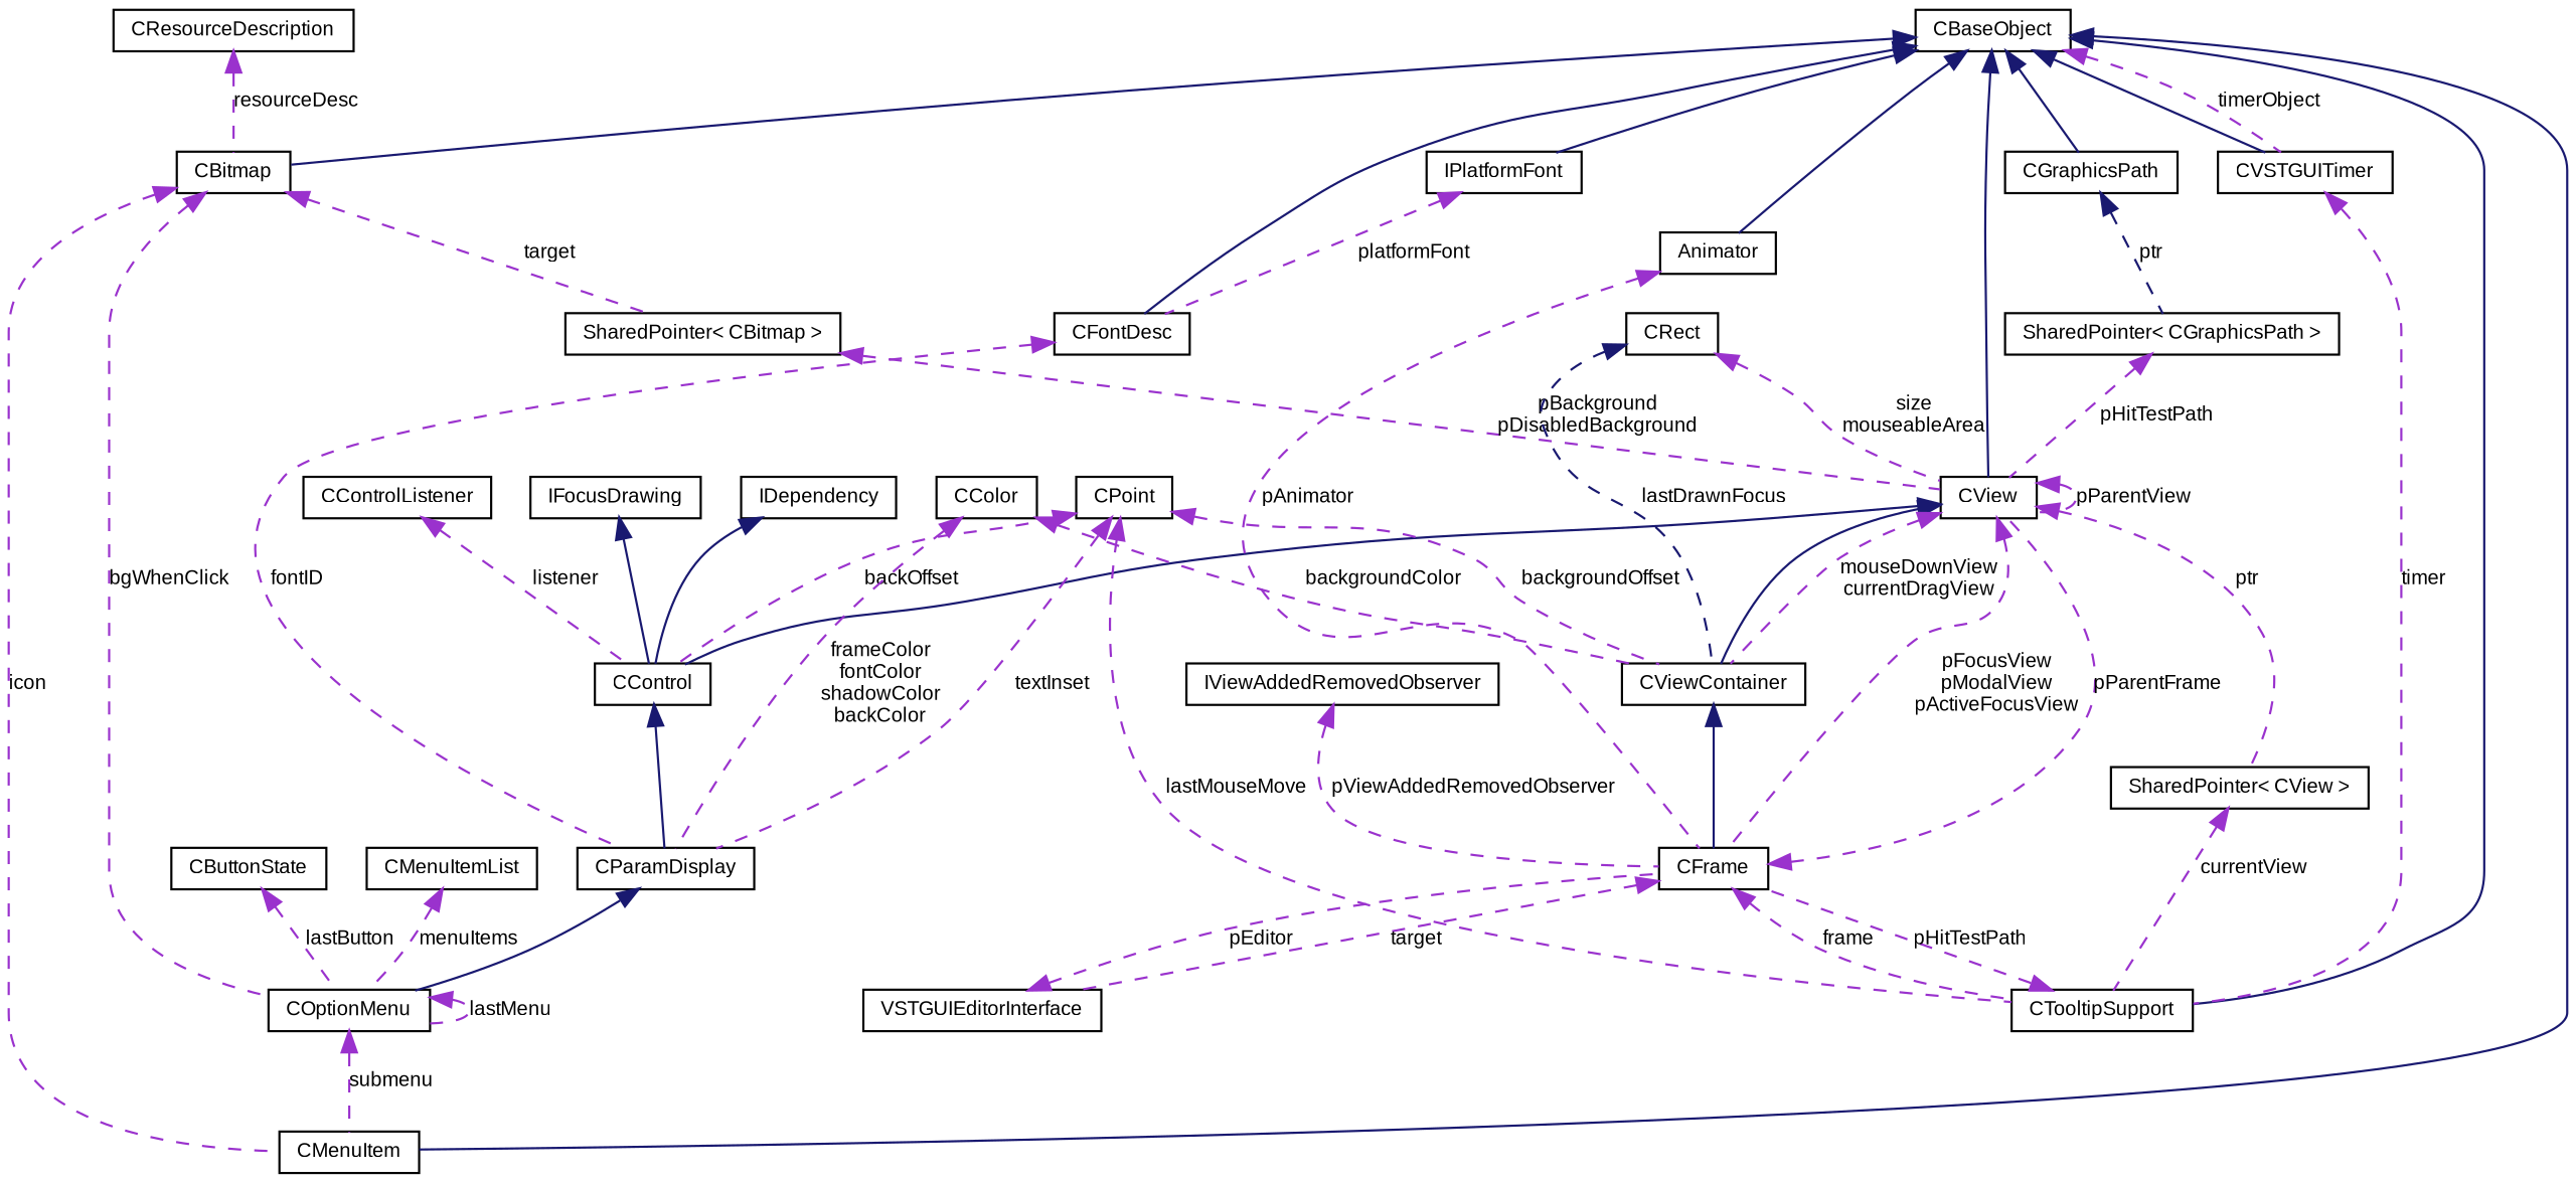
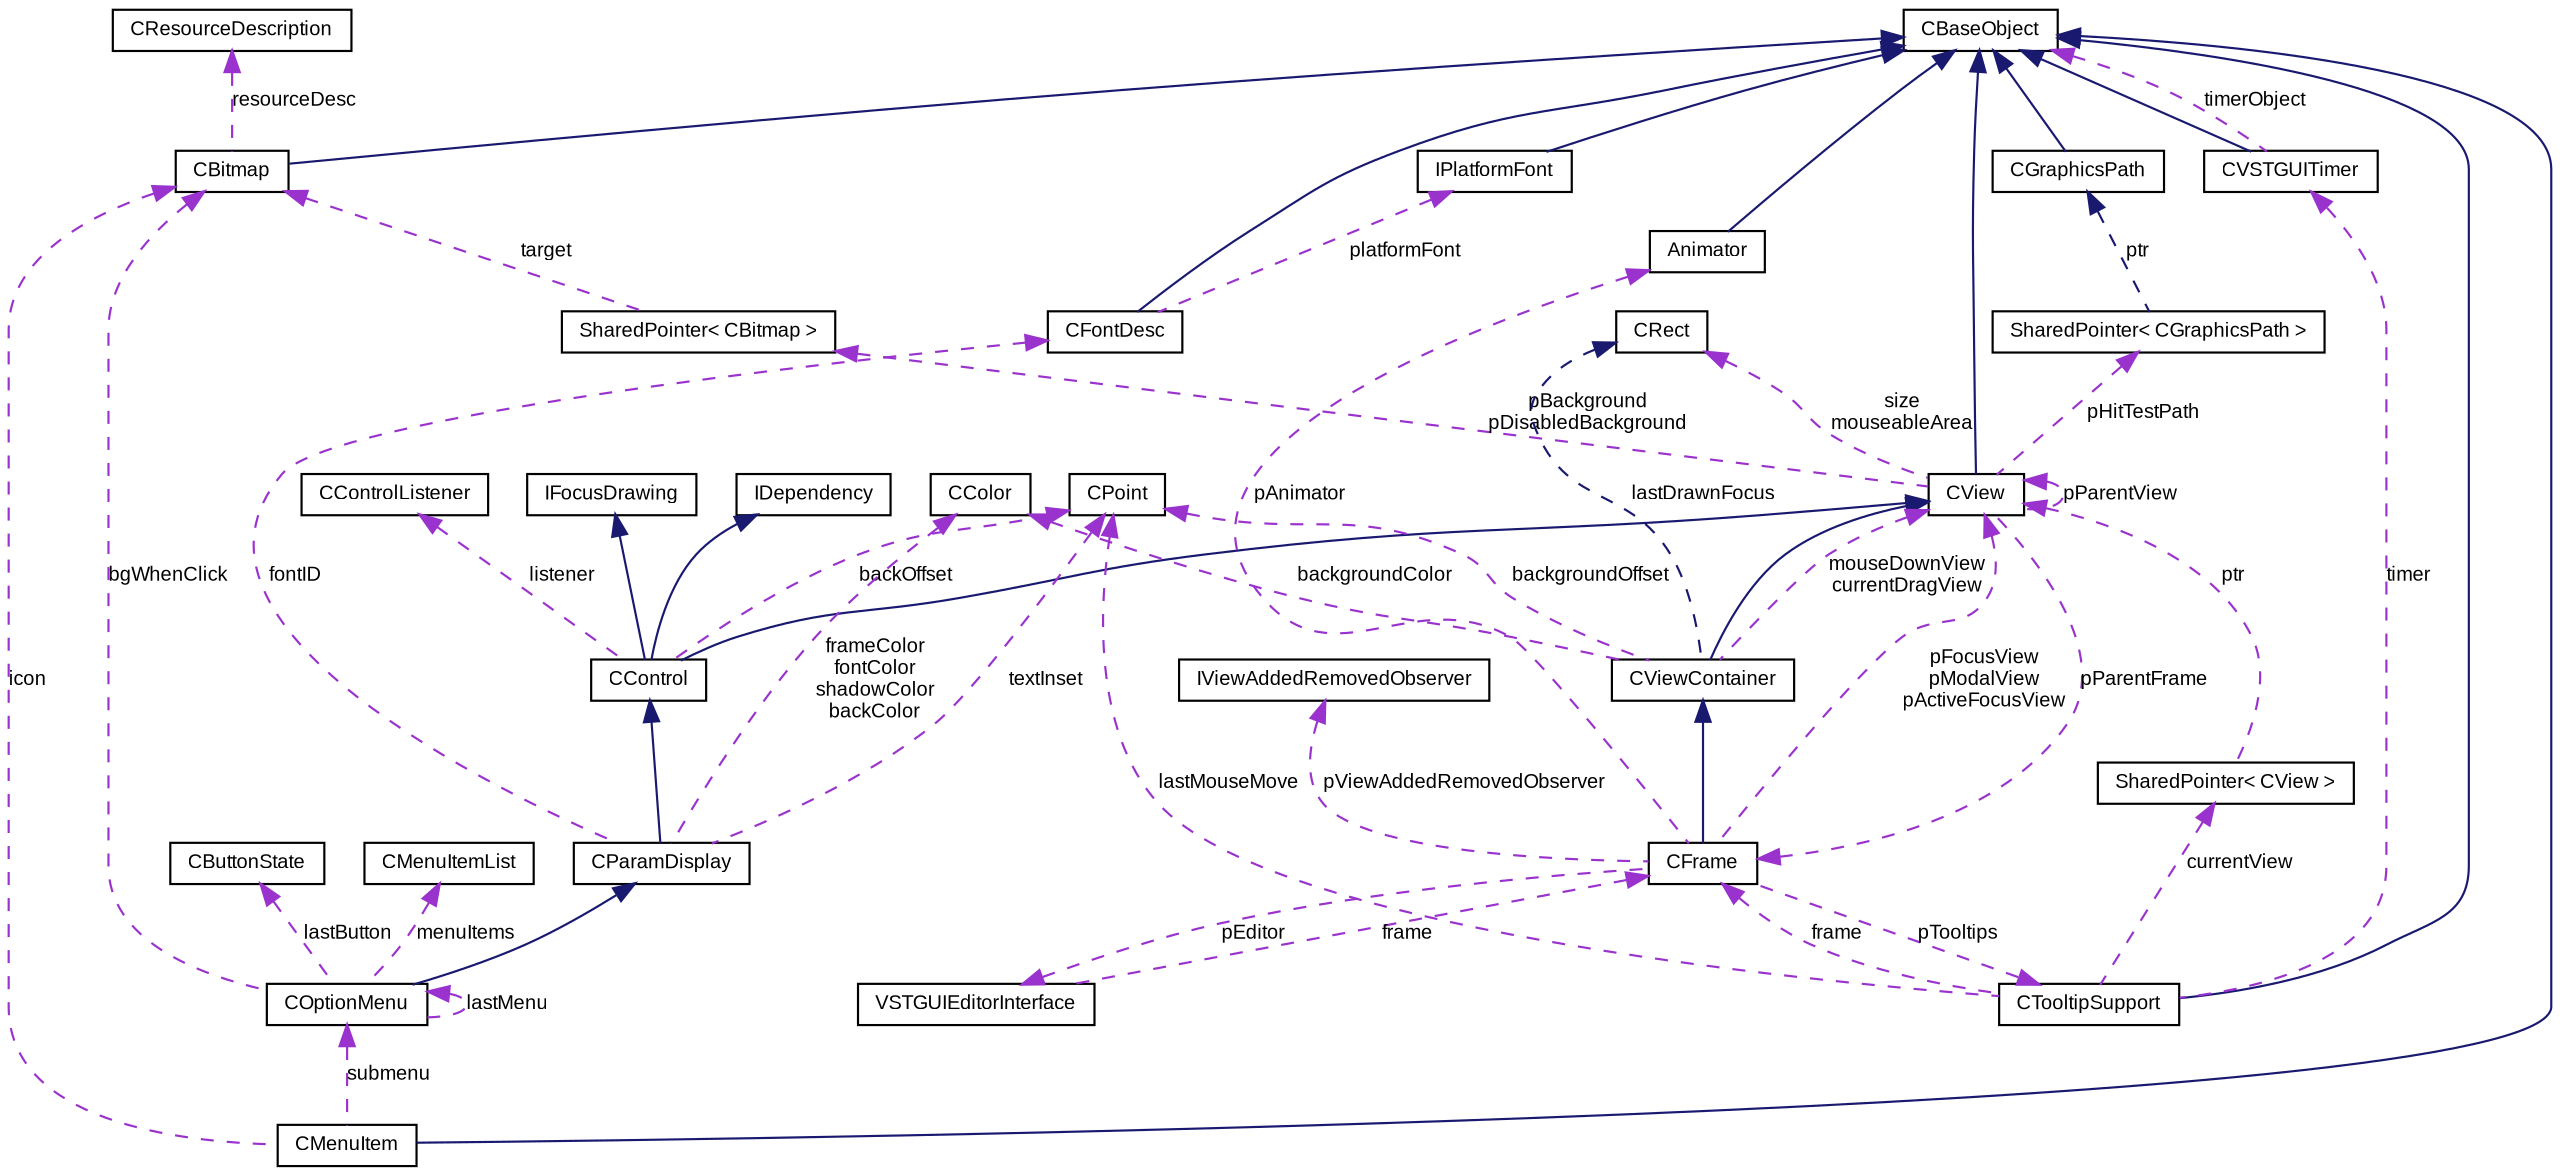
  digraph {
    rankdir=TB
    node [color=black fontname=Arial fontsize=9 shape=record]
    edge [color=darkorchid3 dir=back fontname=Arial fontsize=9 labelfontname=Arial labelfontsize=9 style=dashed]
    n1 [height=0.2 label=CMenuItem width=0.4]
    n2 [height=0.2 label=CBaseObject width=0.4]
    n3 [height=0.2 label=CBitmap width=0.4]
    n4 [height=0.2 label=CView width=0.4]
    n5 [height=0.2 label=Animator width=0.4]
    n6 [height=0.2 label=CTooltipSupport width=0.4]
    n7 [height=0.2 label=CVSTGUITimer width=0.4]
    n8 [height=0.2 label=CGraphicsPath width=0.4]
    n9 [height=0.2 label=CFontDesc width=0.4]
    n10 [height=0.2 label=IPlatformFont width=0.4]
    n11 [height=0.2 label=COptionMenu width=0.4]
    n12 [height=0.2 label="SharedPointer\< CBitmap \>" width=0.4]
    n13 [height=0.2 label=CControl width=0.4]
    n14 [height=0.2 label=CFrame width=0.4]
    n15 [height=0.2 label=CViewContainer width=0.4]
    n16 [height=0.2 label="SharedPointer\< CView \>" width=0.4]
    n17 [height=0.2 label="SharedPointer\< CGraphicsPath \>" width=0.4]
    n18 [height=0.2 label=CParamDisplay width=0.4]
    n19 [height=0.2 label=CResourceDescription width=0.4]
    n20 [height=0.2 label=VSTGUIEditorInterface width=0.4]
    n21 [height=0.2 label=CPoint width=0.4]
    n22 [height=0.2 label=CColor width=0.4]
    n23 [height=0.2 label=CRect width=0.4]
    n24 [height=0.2 label=IViewAddedRemovedObserver width=0.4]
    n25 [height=0.2 label=IFocusDrawing width=0.4]
    n26 [height=0.2 label=IDependency width=0.4]
    n27 [height=0.2 label=CControlListener width=0.4]
    n28 [height=0.2 label=CButtonState width=0.4]
    n29 [height=0.2 label=CMenuItemList width=0.4]
    n2 -> n1 [color=midnightblue style=solid]
    n2 -> n3 [color=midnightblue style=solid]
    n2 -> n4 [color=midnightblue style=solid]
    n2 -> n5 [color=midnightblue style=solid]
    n2 -> n6 [color=midnightblue style=solid]
    n2 -> n7 [color=midnightblue style=solid]
    n2 -> n7 [label=timerObject]
    n2 -> n8 [color=midnightblue style=solid]
    n2 -> n9 [color=midnightblue style=solid]
    n2 -> n10 [color=midnightblue style=solid]
    n3 -> n1 [label=icon]
    n3 -> n11 [label=bgWhenClick]
    n3 -> n12 [label=target]
    n4 -> n4 [label=pParentView]
    n4 -> n13 [color=midnightblue style=solid]
    n4 -> n14 [label="pFocusView\npModalView\npActiveFocusView"]
    n4 -> n15 [color=midnightblue style=solid]
    n4 -> n15 [label="mouseDownView\ncurrentDragView"]
    n4 -> n16 [label=ptr]
    n5 -> n14 [label=pAnimator]
-   n6 -> n14 [label=pHitTestPath]
+   n6 -> n14 [label=pTooltips]
    n7 -> n6 [label=timer]
    n8 -> n17 [color=midnightblue label=ptr]
    n9 -> n18 [label=fontID]
    n10 -> n9 [label=platformFont]
    n11 -> n1 [label=submenu]
    n11 -> n11 [label=lastMenu]
    n12 -> n4 [label="pBackground\npDisabledBackground"]
    n13 -> n18 [color=midnightblue style=solid]
    n14 -> n4 [label=pParentFrame]
    n14 -> n6 [label=frame]
-   n14 -> n20 [label=target]
+   n14 -> n20 [label=frame]
    n15 -> n14 [color=midnightblue style=solid]
    n16 -> n6 [label=currentView]
    n17 -> n4 [label=pHitTestPath]
    n18 -> n11 [color=midnightblue style=solid]
    n19 -> n3 [label=resourceDesc]
    n20 -> n14 [label=pEditor]
    n21 -> n6 [label=lastMouseMove]
    n21 -> n13 [label=backOffset]
    n21 -> n15 [label=backgroundOffset]
    n21 -> n18 [label=textInset]
    n22 -> n15 [label=backgroundColor]
    n22 -> n18 [label="frameColor\nfontColor\nshadowColor\nbackColor"]
    n23 -> n4 [label="size\nmouseableArea"]
    n23 -> n15 [color=midnightblue label=lastDrawnFocus]
    n24 -> n14 [label=pViewAddedRemovedObserver]
    n25 -> n13 [color=midnightblue style=solid]
    n26 -> n13 [color=midnightblue style=solid]
    n27 -> n13 [label=listener]
    n28 -> n11 [label=lastButton]
    n29 -> n11 [label=menuItems]
  }
